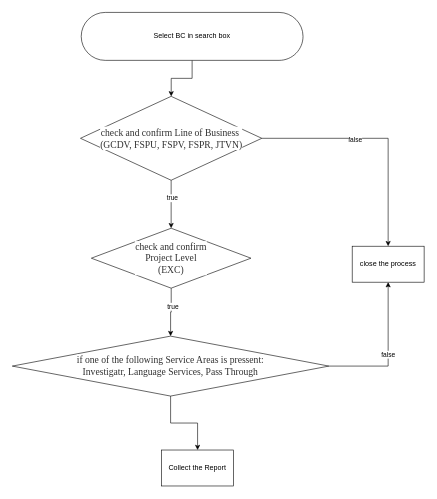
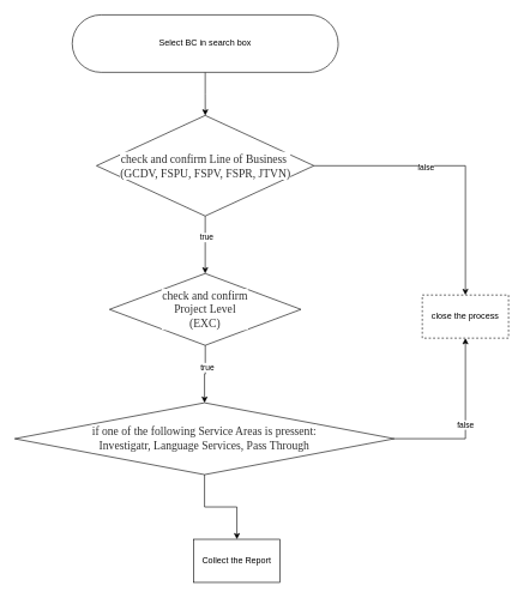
  <mxCell id="0" />
  <mxCell id="1" parent="0" />
  <mxCell id="2" value="" style="edgeStyle=orthogonalEdgeStyle;rounded=0;orthogonalLoop=1;jettySize=auto;html=1;" edge="1" parent="1" source="3" target="8"><mxGeometry relative="1" as="geometry" /></mxCell>
- <mxCell id="3" value="Select BC in search box" style="html=1;dashed=0;whiteSpace=wrap;shape=mxgraph.dfd.start" vertex="1" parent="1"><mxGeometry x="135" y="20" width="370" height="80" as="geometry" /></mxCell>
+ <mxCell id="3" value="Select BC in search box" style="html=1;dashed=0;whiteSpace=wrap;shape=mxgraph.dfd.start" vertex="1" parent="1"><mxGeometry x="100" y="20" width="370" height="80" as="geometry" /></mxCell>
  <mxCell id="4" value="" style="edgeStyle=orthogonalEdgeStyle;rounded=0;orthogonalLoop=1;jettySize=auto;html=1;" edge="1" parent="1" source="8" target="11"><mxGeometry relative="1" as="geometry" /></mxCell>
  <mxCell id="5" value="true" style="edgeLabel;html=1;align=center;verticalAlign=middle;resizable=0;points=[];" vertex="1" connectable="0" parent="4"><mxGeometry x="-0.275" y="1" relative="1" as="geometry"><mxPoint as="offset" /></mxGeometry></mxCell>
  <mxCell id="6" value="" style="edgeStyle=orthogonalEdgeStyle;rounded=0;orthogonalLoop=1;jettySize=auto;html=1;" edge="1" parent="1" source="8" target="17"><mxGeometry relative="1" as="geometry" /></mxCell>
  <mxCell id="7" value="false" style="edgeLabel;html=1;align=center;verticalAlign=middle;resizable=0;points=[];" vertex="1" connectable="0" parent="6"><mxGeometry x="-0.208" y="-1" relative="1" as="geometry"><mxPoint as="offset" /></mxGeometry></mxCell>
  <mxCell id="8" value="&lt;p style=&quot;margin: 0px; padding: 0px; user-select: text; -webkit-user-drag: none; -webkit-tap-highlight-color: transparent; color: rgb(48, 48, 48); font-family: Calibri; font-size: 16px; background-color: rgb(255, 255, 255);&quot;&gt;&lt;span style=&quot;margin: 0px; padding: 0px; user-select: text; -webkit-user-drag: none; -webkit-tap-highlight-color: transparent; font-size: 12pt;&quot; data-colorformula=&quot;THEMEVAL(&amp;quot;TextColor&amp;quot;,RGB(0,0,0))&quot; data-colorparams=&quot;#feffff_null_null&quot;&gt;check and confirm Line of Business&amp;nbsp;&lt;/span&gt;&lt;/p&gt;&lt;p style=&quot;margin: 0px; padding: 0px; user-select: text; -webkit-user-drag: none; -webkit-tap-highlight-color: transparent; color: rgb(48, 48, 48); font-family: Calibri; font-size: 16px; background-color: rgb(255, 255, 255);&quot;&gt;&lt;span style=&quot;margin: 0px; padding: 0px; user-select: text; -webkit-user-drag: none; -webkit-tap-highlight-color: transparent; font-size: 12pt;&quot; data-colorformula=&quot;THEMEVAL(&amp;quot;TextColor&amp;quot;,RGB(0,0,0))&quot; data-colorparams=&quot;#feffff_null_null&quot;&gt;(GCDV, FSPU, FSPV, FSPR, JTVN)&lt;/span&gt;&lt;/p&gt;" style="rhombus;whiteSpace=wrap;html=1;dashed=0;" vertex="1" parent="1"><mxGeometry x="133.75" y="160" width="302.5" height="140" as="geometry" /></mxCell>
  <mxCell id="9" value="" style="edgeStyle=orthogonalEdgeStyle;rounded=0;orthogonalLoop=1;jettySize=auto;html=1;" edge="1" parent="1" source="11" target="15"><mxGeometry relative="1" as="geometry" /></mxCell>
  <mxCell id="10" value="true" style="edgeLabel;html=1;align=center;verticalAlign=middle;resizable=0;points=[];" vertex="1" connectable="0" parent="9"><mxGeometry x="-0.225" y="2" relative="1" as="geometry"><mxPoint as="offset" /></mxGeometry></mxCell>
  <mxCell id="11" value="&lt;p style=&quot;margin: 0px; padding: 0px; user-select: text; -webkit-user-drag: none; -webkit-tap-highlight-color: transparent; color: rgb(48, 48, 48); font-family: Calibri; font-size: 16px; background-color: rgb(255, 255, 255);&quot;&gt;&lt;span style=&quot;margin: 0px; padding: 0px; user-select: text; -webkit-user-drag: none; -webkit-tap-highlight-color: transparent; font-size: 12pt;&quot; data-colorformula=&quot;THEMEVAL(&amp;quot;TextColor&amp;quot;,RGB(0,0,0))&quot; data-colorparams=&quot;#feffff_null_null&quot;&gt;check and confirm&lt;/span&gt;&lt;/p&gt;&lt;p style=&quot;margin: 0px; padding: 0px; user-select: text; -webkit-user-drag: none; -webkit-tap-highlight-color: transparent; color: rgb(48, 48, 48); font-family: Calibri; font-size: 16px; background-color: rgb(255, 255, 255);&quot;&gt;&lt;span style=&quot;margin: 0px; padding: 0px; user-select: text; -webkit-user-drag: none; -webkit-tap-highlight-color: transparent; font-size: 12pt;&quot; data-colorformula=&quot;THEMEVAL(&amp;quot;TextColor&amp;quot;,RGB(0,0,0))&quot; data-colorparams=&quot;#feffff_null_null&quot;&gt;Project Level&lt;/span&gt;&lt;/p&gt;&lt;p style=&quot;margin: 0px; padding: 0px; user-select: text; -webkit-user-drag: none; -webkit-tap-highlight-color: transparent; color: rgb(48, 48, 48); font-family: Calibri; font-size: 16px; background-color: rgb(255, 255, 255);&quot;&gt;&lt;span style=&quot;margin: 0px; padding: 0px; user-select: text; -webkit-user-drag: none; -webkit-tap-highlight-color: transparent; font-size: 12pt;&quot; data-colorformula=&quot;THEMEVAL(&amp;quot;TextColor&amp;quot;,RGB(0,0,0))&quot; data-colorparams=&quot;#feffff_null_null&quot;&gt;(EXC)&lt;/span&gt;&lt;/p&gt;" style="rhombus;whiteSpace=wrap;html=1;dashed=0;" vertex="1" parent="1"><mxGeometry x="151.88" y="380" width="266.25" height="100" as="geometry" /></mxCell>
  <mxCell id="12" value="" style="edgeStyle=orthogonalEdgeStyle;rounded=0;orthogonalLoop=1;jettySize=auto;html=1;" edge="1" parent="1" source="15" target="16"><mxGeometry relative="1" as="geometry" /></mxCell>
  <mxCell id="13" style="edgeStyle=orthogonalEdgeStyle;rounded=0;orthogonalLoop=1;jettySize=auto;html=1;entryX=0.5;entryY=1;entryDx=0;entryDy=0;" edge="1" parent="1" source="15" target="17"><mxGeometry relative="1" as="geometry" /></mxCell>
  <mxCell id="14" value="false" style="edgeLabel;html=1;align=center;verticalAlign=middle;resizable=0;points=[];" vertex="1" connectable="0" parent="13"><mxGeometry x="-0.013" y="1" relative="1" as="geometry"><mxPoint as="offset" /></mxGeometry></mxCell>
  <mxCell id="15" value="&lt;p style=&quot;margin: 0px; padding: 0px; user-select: text; -webkit-user-drag: none; -webkit-tap-highlight-color: transparent; color: rgb(48, 48, 48); font-family: Calibri; font-size: 16px; background-color: rgb(255, 255, 255);&quot;&gt;&lt;span style=&quot;margin: 0px; padding: 0px; user-select: text; -webkit-user-drag: none; -webkit-tap-highlight-color: transparent; font-size: 12pt;&quot; data-colorformula=&quot;THEMEVAL(&amp;quot;TextColor&amp;quot;,RGB(0,0,0))&quot; data-colorparams=&quot;#feffff_null_null&quot;&gt;if one of the following Service Areas is pressent:&lt;/span&gt;&lt;/p&gt;&lt;p style=&quot;margin: 0px; padding: 0px; user-select: text; -webkit-user-drag: none; -webkit-tap-highlight-color: transparent; color: rgb(48, 48, 48); font-family: Calibri; font-size: 16px; background-color: rgb(255, 255, 255);&quot;&gt;&lt;span style=&quot;margin: 0px; padding: 0px; user-select: text; -webkit-user-drag: none; -webkit-tap-highlight-color: transparent; font-size: 12pt;&quot; data-colorformula=&quot;THEMEVAL(&amp;quot;TextColor&amp;quot;,RGB(0,0,0))&quot; data-colorparams=&quot;#feffff_null_null&quot;&gt;Investigatr, Language Services, Pass Through&lt;/span&gt;&lt;/p&gt;" style="rhombus;whiteSpace=wrap;html=1;dashed=0;" vertex="1" parent="1"><mxGeometry x="20" y="560" width="528.13" height="100" as="geometry" /></mxCell>
  <mxCell id="16" value="Collect the Report" style="whiteSpace=wrap;html=1;dashed=0;" vertex="1" parent="1"><mxGeometry x="269.065" y="750" width="120" height="60" as="geometry" /></mxCell>
- <mxCell id="17" value="close the process" style="whiteSpace=wrap;html=1;dashed=0;" vertex="1" parent="1"><mxGeometry x="587" y="410" width="120" height="60" as="geometry" /></mxCell>
+ <mxCell id="17" value="close the process" style="whiteSpace=wrap;html=1;dashed=1;" vertex="1" parent="1"><mxGeometry x="587" y="410" width="120" height="60" as="geometry" /></mxCell>
